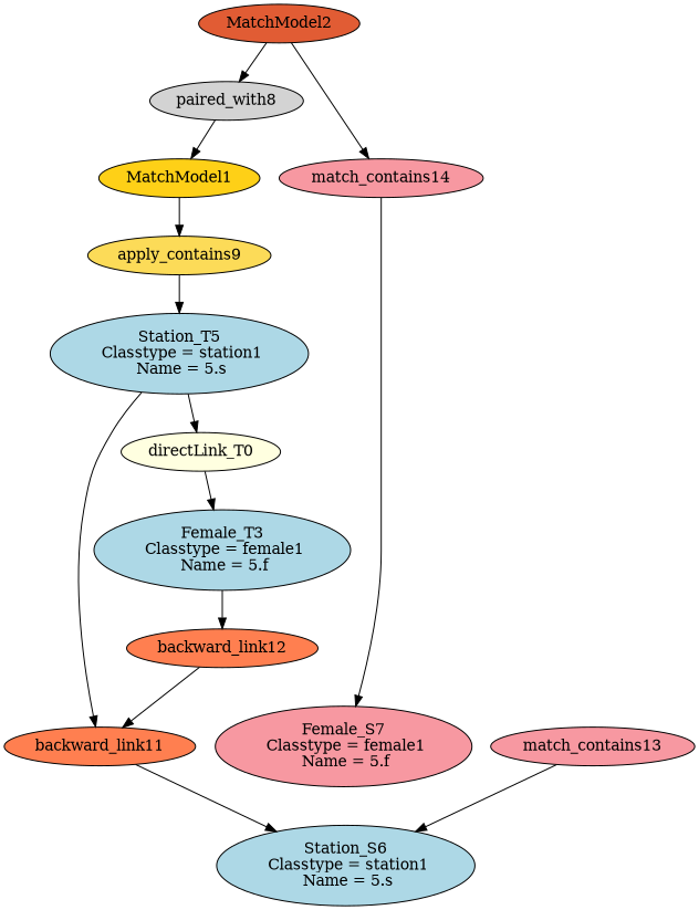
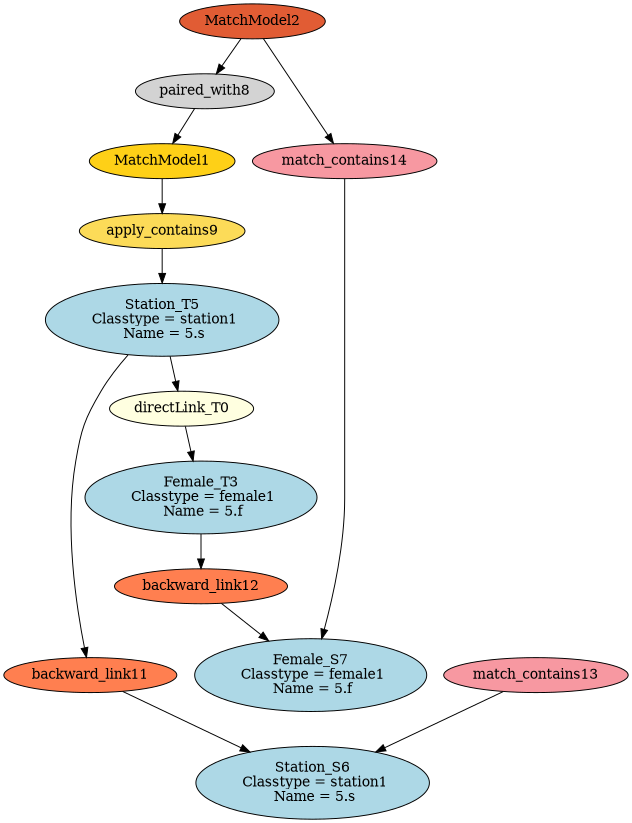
  digraph {
    node [fillcolor=lightblue style=filled]
    "directLink_T0\n" [fillcolor=lightyellow]
    "Female_T3\n Classtype = female1\n Name = 5.f"
    backward_link12 [fillcolor=coral]
    n4 [fillcolor="#FED017" label=MatchModel1]
    apply_contains9 [fillcolor="#FCDB58"]
    "Station_T5\n Classtype = station1\n Name = 5.s"
    MatchModel2 [fillcolor="#E15C34"]
    paired_with8 [fillcolor=lightgray]
    match_contains14 [fillcolor="#F798A1"]
    match_contains13 [fillcolor="#F798A1"]
    "Station_S6\n Classtype = station1\n Name = 5.s"
-   "Female_S7\n Classtype = female1\n Name = 5.f" [fillcolor="#F798A1"]
+   "Female_S7\n Classtype = female1\n Name = 5.f"
    backward_link11 [fillcolor=coral]
    "directLink_T0\n" -> "Female_T3\n Classtype = female1\n Name = 5.f"
    "Female_T3\n Classtype = female1\n Name = 5.f" -> backward_link12
-   backward_link12 -> backward_link11
+   backward_link12 -> "Female_S7\n Classtype = female1\n Name = 5.f"
    n4 -> apply_contains9
    apply_contains9 -> "Station_T5\n Classtype = station1\n Name = 5.s"
    "Station_T5\n Classtype = station1\n Name = 5.s" -> "directLink_T0\n"
    "Station_T5\n Classtype = station1\n Name = 5.s" -> backward_link11
    MatchModel2 -> paired_with8
    MatchModel2 -> match_contains14
    paired_with8 -> n4
    match_contains14 -> "Female_S7\n Classtype = female1\n Name = 5.f"
    match_contains13 -> "Station_S6\n Classtype = station1\n Name = 5.s"
    backward_link11 -> "Station_S6\n Classtype = station1\n Name = 5.s"
  }
